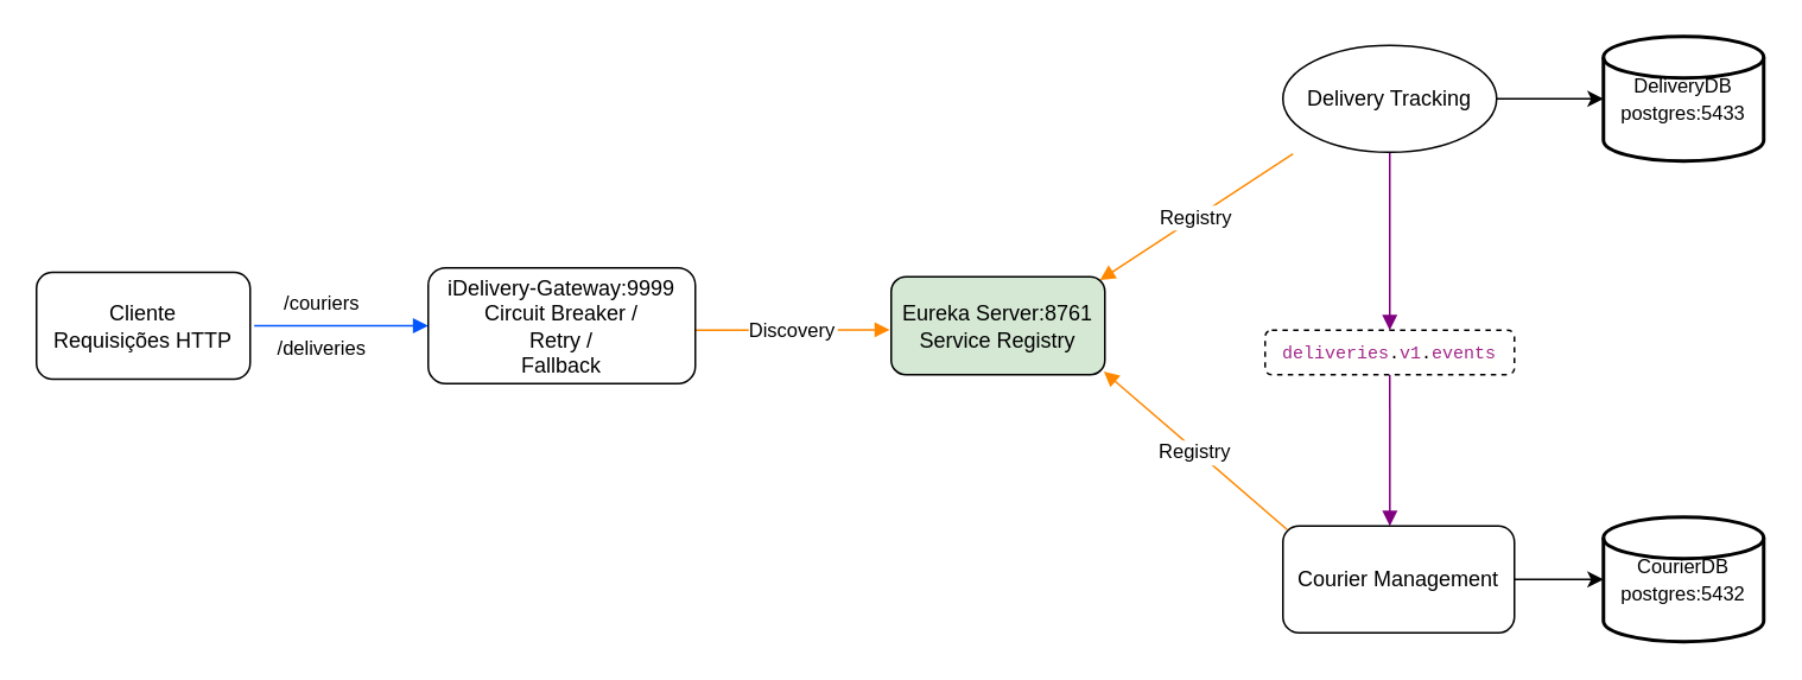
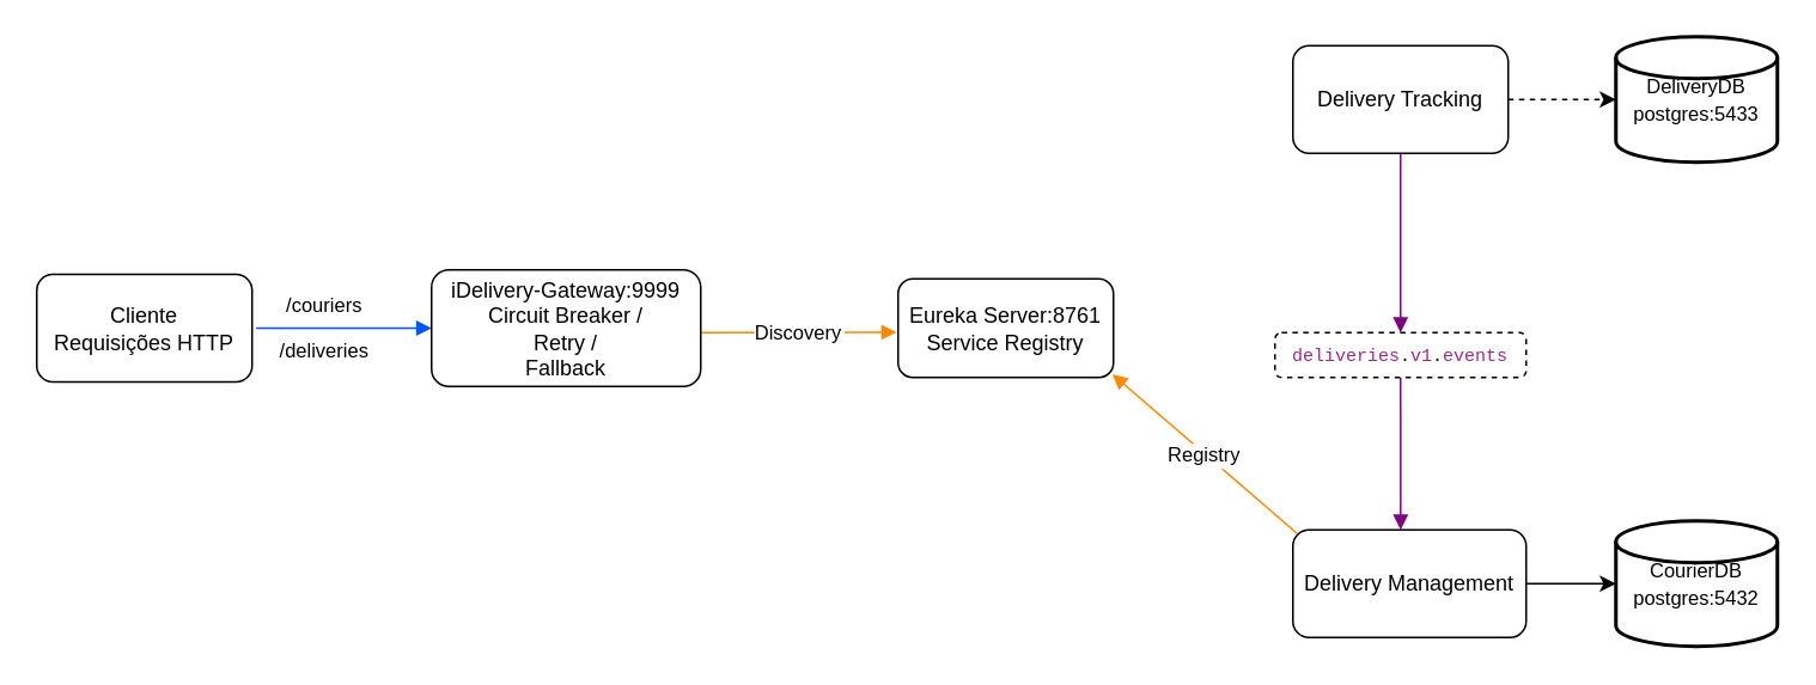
  <mxCell id="0" />
  <mxCell id="1" parent="0" />
  <mxCell id="2" value="" style="strokeColor=#0055FF;endArrow=block;rounded=0;entryX=0;entryY=0.5;entryDx=0;entryDy=0;exitX=1.019;exitY=0.5;exitDx=0;exitDy=0;exitPerimeter=0;fillColor=light-dark(#FFFFFF,transparent);" parent="1" source="15" target="14" edge="1"><mxGeometry as="geometry"><mxPoint x="-70" y="185.014" as="sourcePoint" /><mxPoint x="20" y="185" as="targetPoint" /><mxPoint x="4" y="11" as="offset" /></mxGeometry></mxCell>
- <mxCell id="3" value="Registry" style="strokeColor=#FF8800;endArrow=block;rounded=0;exitX=0.047;exitY=1.015;exitDx=0;exitDy=0;entryX=0.977;entryY=0.034;entryDx=0;entryDy=0;exitPerimeter=0;entryPerimeter=0;" parent="1" source="10" target="13" edge="1"><mxGeometry as="geometry"><mxPoint x="720" y="25.96" as="sourcePoint" /><mxPoint x="488.68" y="170" as="targetPoint" /></mxGeometry></mxCell>
  <mxCell id="4" value="Registry" style="strokeColor=#FF8800;endArrow=block;rounded=0;exitX=0.018;exitY=0.033;exitDx=0;exitDy=0;entryX=0.995;entryY=0.967;entryDx=0;entryDy=0;exitPerimeter=0;entryPerimeter=0;" parent="1" source="12" target="13" edge="1"><mxGeometry as="geometry"><mxPoint x="686.6" y="389.98" as="sourcePoint" /><mxPoint x="454" y="225" as="targetPoint" /></mxGeometry></mxCell>
  <mxCell id="5" value="Discovery" style="strokeColor=#FF8800;endArrow=block;rounded=0;entryX=-0.006;entryY=0.541;entryDx=0;entryDy=0;exitX=1;exitY=0.538;exitDx=0;exitDy=0;entryPerimeter=0;exitPerimeter=0;" parent="1" source="14" target="13" edge="1"><mxGeometry as="geometry"><mxPoint x="240" y="185" as="sourcePoint" /><mxPoint x="340" y="185" as="targetPoint" /></mxGeometry></mxCell>
  <mxCell id="6" value="" style="strokeColor=#800080;endArrow=block;rounded=0;" parent="1" source="10" target="8" edge="1"><mxGeometry as="geometry"><mxPoint x="782.5" y="65" as="sourcePoint" /><mxPoint x="787.5" y="165" as="targetPoint" /></mxGeometry></mxCell>
  <mxCell id="7" value="" style="strokeColor=#800080;endArrow=block;rounded=0;entryX=0.462;entryY=0;entryDx=0;entryDy=0;entryPerimeter=0;" parent="1" source="8" target="12" edge="1"><mxGeometry as="geometry"><mxPoint x="779.19" y="223.85" as="sourcePoint" /><mxPoint x="780.815" y="315" as="targetPoint" /><Array as="points" /></mxGeometry></mxCell>
  <mxCell id="8" value="&lt;div style=&quot;background-color: rgb(255, 255, 254); font-family: Consolas, &amp;quot;Courier New&amp;quot;, monospace; line-height: 19px; white-space: pre;&quot;&gt;&lt;font style=&quot;font-size: 10px;&quot;&gt;&lt;span style=&quot;color: rgb(162, 40, 137);&quot;&gt;deliveries&lt;/span&gt;.&lt;span style=&quot;color: rgb(162, 40, 137);&quot;&gt;v1&lt;/span&gt;.&lt;span style=&quot;color: rgb(162, 40, 137);&quot;&gt;events&lt;/span&gt;&lt;/font&gt;&lt;/div&gt;" style="rounded=1;whiteSpace=wrap;html=1;dashed=1;" parent="1" vertex="1"><mxGeometry x="710" y="185" width="140" height="25" as="geometry" /></mxCell>
- <mxCell id="9" style="edgeStyle=orthogonalEdgeStyle;rounded=0;orthogonalLoop=1;jettySize=auto;html=1;entryX=0;entryY=0.5;entryDx=0;entryDy=0;entryPerimeter=0;" edge="1" parent="1" source="10" target="16"><mxGeometry relative="1" as="geometry"><mxPoint x="1000" y="55" as="targetPoint" /></mxGeometry></mxCell>
- <mxCell id="10" value="Delivery Tracking" style="ellipse;whiteSpace=wrap;html=1;" parent="1" vertex="1"><mxGeometry x="720" y="25" width="120" height="60" as="geometry" /></mxCell>
+ <mxCell id="9" style="edgeStyle=orthogonalEdgeStyle;rounded=0;orthogonalLoop=1;jettySize=auto;html=1;entryX=0;entryY=0.5;entryDx=0;entryDy=0;entryPerimeter=0;dashed=1;" edge="1" parent="1" source="10" target="16"><mxGeometry relative="1" as="geometry"><mxPoint x="1000" y="55" as="targetPoint" /></mxGeometry></mxCell>
+ <mxCell id="10" value="Delivery Tracking" style="rounded=1;whiteSpace=wrap;html=1;" parent="1" vertex="1"><mxGeometry x="720" y="25" width="120" height="60" as="geometry" /></mxCell>
  <mxCell id="11" style="edgeStyle=orthogonalEdgeStyle;rounded=0;orthogonalLoop=1;jettySize=auto;html=1;entryX=0;entryY=0.5;entryDx=0;entryDy=0;entryPerimeter=0;" edge="1" parent="1" source="12" target="17"><mxGeometry relative="1" as="geometry"><mxPoint x="1000" y="335" as="targetPoint" /></mxGeometry></mxCell>
- <mxCell id="12" value="Courier Management" style="rounded=1;whiteSpace=wrap;html=1;" parent="1" vertex="1"><mxGeometry x="720" y="295" width="130" height="60" as="geometry" /></mxCell>
- <mxCell id="13" value="Eureka Server:8761&lt;div&gt;Service Registry&lt;/div&gt;" style="rounded=1;whiteSpace=wrap;html=1;fillColor=#d5e8d4;" parent="1" vertex="1"><mxGeometry x="500" y="155" width="120" height="55" as="geometry" /></mxCell>
+ <mxCell id="12" value="Delivery Management" style="rounded=1;whiteSpace=wrap;html=1;" parent="1" vertex="1"><mxGeometry x="720" y="295" width="130" height="60" as="geometry" /></mxCell>
+ <mxCell id="13" value="Eureka Server:8761&lt;div&gt;Service Registry&lt;/div&gt;" style="rounded=1;whiteSpace=wrap;html=1;" parent="1" vertex="1"><mxGeometry x="500" y="155" width="120" height="55" as="geometry" /></mxCell>
  <mxCell id="14" value="&lt;div&gt;iDelivery-Gateway:9999&lt;/div&gt;&lt;div&gt;Circuit Breaker /&lt;/div&gt;&lt;div&gt;&amp;nbsp;Retry /&amp;nbsp;&lt;/div&gt;&lt;div&gt;Fallback&lt;/div&gt;" style="rounded=1;whiteSpace=wrap;html=1;" parent="1" vertex="1"><mxGeometry x="240" y="150" width="150" height="65" as="geometry" /></mxCell>
  <mxCell id="15" value="Cliente&lt;br&gt;Requisições HTTP" style="rounded=1;whiteSpace=wrap;html=1;" parent="1" vertex="1"><mxGeometry x="20" y="152.5" width="120" height="60" as="geometry" /></mxCell>
  <mxCell id="16" value="&lt;font style=&quot;font-size: 11px;&quot;&gt;DeliveryDB&lt;/font&gt;&lt;div&gt;&lt;font style=&quot;font-size: 11px;&quot;&gt;postgres:5433&lt;/font&gt;&lt;/div&gt;" style="strokeWidth=2;html=1;shape=mxgraph.flowchart.database;whiteSpace=wrap;" vertex="1" parent="1"><mxGeometry x="900" y="20" width="90" height="70" as="geometry" /></mxCell>
  <mxCell id="17" value="&lt;font style=&quot;font-size: 11px;&quot;&gt;CourierDB&lt;/font&gt;&lt;div&gt;&lt;font style=&quot;font-size: 11px;&quot;&gt;postgres:5432&lt;/font&gt;&lt;/div&gt;" style="strokeWidth=2;html=1;shape=mxgraph.flowchart.database;whiteSpace=wrap;" vertex="1" parent="1"><mxGeometry x="900" y="290" width="90" height="70" as="geometry" /></mxCell>
  <mxCell id="18" value="&lt;font style=&quot;font-size: 11px;&quot;&gt;/couriers&lt;/font&gt;" style="text;html=1;align=center;verticalAlign=middle;resizable=0;points=[];autosize=1;strokeColor=none;fillColor=none;" vertex="1" parent="1"><mxGeometry x="145" y="155" width="70" height="30" as="geometry" /></mxCell>
  <mxCell id="19" value="&lt;font style=&quot;font-size: 11px;&quot;&gt;/deliveries&lt;/font&gt;" style="text;html=1;align=center;verticalAlign=middle;resizable=0;points=[];autosize=1;strokeColor=none;fillColor=none;" vertex="1" parent="1"><mxGeometry x="145" y="180" width="70" height="30" as="geometry" /></mxCell>
